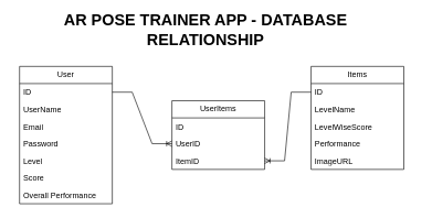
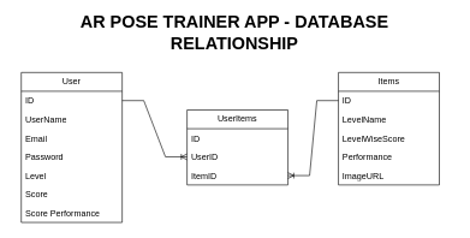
  <mxCell id="0" />
  <mxCell id="1" parent="0" />
  <mxCell id="2" value="User" style="swimlane;fontStyle=0;childLayout=stackLayout;horizontal=1;startSize=26;fillColor=none;horizontalStack=0;resizeParent=1;resizeParentMax=0;resizeLast=0;collapsible=1;marginBottom=0;whiteSpace=wrap;html=1;" vertex="1" parent="1"><mxGeometry x="29" y="90" width="140" height="208" as="geometry" /></mxCell>
  <mxCell id="3" value="ID&lt;div&gt;&lt;br&gt;&lt;/div&gt;" style="text;strokeColor=none;fillColor=none;align=left;verticalAlign=top;spacingLeft=4;spacingRight=4;overflow=hidden;rotatable=0;points=[[0,0.5],[1,0.5]];portConstraint=eastwest;whiteSpace=wrap;html=1;" vertex="1" parent="2"><mxGeometry y="26" width="140" height="26" as="geometry" /></mxCell>
  <mxCell id="4" value="UserName" style="text;strokeColor=none;fillColor=none;align=left;verticalAlign=top;spacingLeft=4;spacingRight=4;overflow=hidden;rotatable=0;points=[[0,0.5],[1,0.5]];portConstraint=eastwest;whiteSpace=wrap;html=1;" vertex="1" parent="2"><mxGeometry y="52" width="140" height="26" as="geometry" /></mxCell>
  <mxCell id="5" value="Email" style="text;strokeColor=none;fillColor=none;align=left;verticalAlign=top;spacingLeft=4;spacingRight=4;overflow=hidden;rotatable=0;points=[[0,0.5],[1,0.5]];portConstraint=eastwest;whiteSpace=wrap;html=1;" vertex="1" parent="2"><mxGeometry y="78" width="140" height="26" as="geometry" /></mxCell>
  <mxCell id="6" value="Password" style="text;strokeColor=none;fillColor=none;align=left;verticalAlign=top;spacingLeft=4;spacingRight=4;overflow=hidden;rotatable=0;points=[[0,0.5],[1,0.5]];portConstraint=eastwest;whiteSpace=wrap;html=1;" vertex="1" parent="2"><mxGeometry y="104" width="140" height="26" as="geometry" /></mxCell>
  <mxCell id="7" value="Level" style="text;strokeColor=none;fillColor=none;align=left;verticalAlign=top;spacingLeft=4;spacingRight=4;overflow=hidden;rotatable=0;points=[[0,0.5],[1,0.5]];portConstraint=eastwest;whiteSpace=wrap;html=1;" vertex="1" parent="2"><mxGeometry y="130" width="140" height="26" as="geometry" /></mxCell>
  <mxCell id="8" value="Score" style="text;strokeColor=none;fillColor=none;align=left;verticalAlign=top;spacingLeft=4;spacingRight=4;overflow=hidden;rotatable=0;points=[[0,0.5],[1,0.5]];portConstraint=eastwest;whiteSpace=wrap;html=1;" vertex="1" parent="2"><mxGeometry y="156" width="140" height="26" as="geometry" /></mxCell>
- <mxCell id="9" value="Overall Performance" style="text;strokeColor=none;fillColor=none;align=left;verticalAlign=top;spacingLeft=4;spacingRight=4;overflow=hidden;rotatable=0;points=[[0,0.5],[1,0.5]];portConstraint=eastwest;whiteSpace=wrap;html=1;" vertex="1" parent="2"><mxGeometry y="182" width="140" height="26" as="geometry" /></mxCell>
+ <mxCell id="9" value="Score Performance" style="text;strokeColor=none;fillColor=none;align=left;verticalAlign=top;spacingLeft=4;spacingRight=4;overflow=hidden;rotatable=0;points=[[0,0.5],[1,0.5]];portConstraint=eastwest;whiteSpace=wrap;html=1;" vertex="1" parent="2"><mxGeometry y="182" width="140" height="26" as="geometry" /></mxCell>
  <mxCell id="10" value="Items" style="swimlane;fontStyle=0;childLayout=stackLayout;horizontal=1;startSize=26;fillColor=none;horizontalStack=0;resizeParent=1;resizeParentMax=0;resizeLast=0;collapsible=1;marginBottom=0;whiteSpace=wrap;html=1;" vertex="1" parent="1"><mxGeometry x="469" y="90" width="140" height="156" as="geometry" /></mxCell>
  <mxCell id="11" value="ID&lt;div&gt;&lt;br&gt;&lt;/div&gt;" style="text;strokeColor=none;fillColor=none;align=left;verticalAlign=top;spacingLeft=4;spacingRight=4;overflow=hidden;rotatable=0;points=[[0,0.5],[1,0.5]];portConstraint=eastwest;whiteSpace=wrap;html=1;" vertex="1" parent="10"><mxGeometry y="26" width="140" height="26" as="geometry" /></mxCell>
  <mxCell id="12" value="LevelName" style="text;strokeColor=none;fillColor=none;align=left;verticalAlign=top;spacingLeft=4;spacingRight=4;overflow=hidden;rotatable=0;points=[[0,0.5],[1,0.5]];portConstraint=eastwest;whiteSpace=wrap;html=1;" vertex="1" parent="10"><mxGeometry y="52" width="140" height="26" as="geometry" /></mxCell>
  <mxCell id="13" value="LevelWiseScore" style="text;strokeColor=none;fillColor=none;align=left;verticalAlign=top;spacingLeft=4;spacingRight=4;overflow=hidden;rotatable=0;points=[[0,0.5],[1,0.5]];portConstraint=eastwest;whiteSpace=wrap;html=1;" vertex="1" parent="10"><mxGeometry y="78" width="140" height="26" as="geometry" /></mxCell>
  <mxCell id="14" value="Performance" style="text;strokeColor=none;fillColor=none;align=left;verticalAlign=top;spacingLeft=4;spacingRight=4;overflow=hidden;rotatable=0;points=[[0,0.5],[1,0.5]];portConstraint=eastwest;whiteSpace=wrap;html=1;" vertex="1" parent="10"><mxGeometry y="104" width="140" height="26" as="geometry" /></mxCell>
  <mxCell id="15" value="ImageURL" style="text;strokeColor=none;fillColor=none;align=left;verticalAlign=top;spacingLeft=4;spacingRight=4;overflow=hidden;rotatable=0;points=[[0,0.5],[1,0.5]];portConstraint=eastwest;whiteSpace=wrap;html=1;" vertex="1" parent="10"><mxGeometry y="130" width="140" height="26" as="geometry" /></mxCell>
  <mxCell id="16" value="UserItems" style="swimlane;fontStyle=0;childLayout=stackLayout;horizontal=1;startSize=26;fillColor=none;horizontalStack=0;resizeParent=1;resizeParentMax=0;resizeLast=0;collapsible=1;marginBottom=0;whiteSpace=wrap;html=1;" vertex="1" parent="1"><mxGeometry x="259" y="142" width="140" height="104" as="geometry" /></mxCell>
  <mxCell id="17" value="ID&lt;div&gt;&lt;br&gt;&lt;/div&gt;" style="text;strokeColor=none;fillColor=none;align=left;verticalAlign=top;spacingLeft=4;spacingRight=4;overflow=hidden;rotatable=0;points=[[0,0.5],[1,0.5]];portConstraint=eastwest;whiteSpace=wrap;html=1;" vertex="1" parent="16"><mxGeometry y="26" width="140" height="26" as="geometry" /></mxCell>
  <mxCell id="18" value="UserID" style="text;strokeColor=none;fillColor=none;align=left;verticalAlign=top;spacingLeft=4;spacingRight=4;overflow=hidden;rotatable=0;points=[[0,0.5],[1,0.5]];portConstraint=eastwest;whiteSpace=wrap;html=1;" vertex="1" parent="16"><mxGeometry y="52" width="140" height="26" as="geometry" /></mxCell>
  <mxCell id="19" value="ItemID" style="text;strokeColor=none;fillColor=none;align=left;verticalAlign=top;spacingLeft=4;spacingRight=4;overflow=hidden;rotatable=0;points=[[0,0.5],[1,0.5]];portConstraint=eastwest;whiteSpace=wrap;html=1;" vertex="1" parent="16"><mxGeometry y="78" width="140" height="26" as="geometry" /></mxCell>
  <mxCell id="20" value="" style="edgeStyle=entityRelationEdgeStyle;fontSize=12;html=1;endArrow=ERoneToMany;rounded=0;" edge="1" parent="1" source="3" target="18"><mxGeometry width="100" height="100" relative="1" as="geometry"><mxPoint x="329" y="250" as="sourcePoint" /><mxPoint x="429" y="150" as="targetPoint" /><Array as="points"><mxPoint x="189" y="190" /><mxPoint x="199" y="200" /><mxPoint x="289" y="210" /></Array></mxGeometry></mxCell>
  <mxCell id="21" value="" style="edgeStyle=entityRelationEdgeStyle;fontSize=12;html=1;endArrow=ERoneToMany;rounded=0;" edge="1" parent="1" source="11" target="19"><mxGeometry width="100" height="100" relative="1" as="geometry"><mxPoint x="329" y="250" as="sourcePoint" /><mxPoint x="429" y="150" as="targetPoint" /></mxGeometry></mxCell>
- <mxCell id="22" value="&lt;h1&gt;&lt;b&gt;AR POSE TRAINER APP - DATABASE RELATIONSHIP&lt;/b&gt;&lt;/h1&gt;" style="text;html=1;align=center;verticalAlign=middle;whiteSpace=wrap;rounded=0;" vertex="1" parent="1"><mxGeometry x="5" y="20" width="610" height="30" as="geometry" /></mxCell>
+ <mxCell id="22" value="&lt;h1&gt;&lt;b&gt;AR POSE TRAINER APP - DATABASE RELATIONSHIP&lt;/b&gt;&lt;/h1&gt;" style="text;html=1;align=center;verticalAlign=middle;whiteSpace=wrap;rounded=0;" vertex="1" parent="1"><mxGeometry x="20" y="20" width="610" height="30" as="geometry" /></mxCell>
